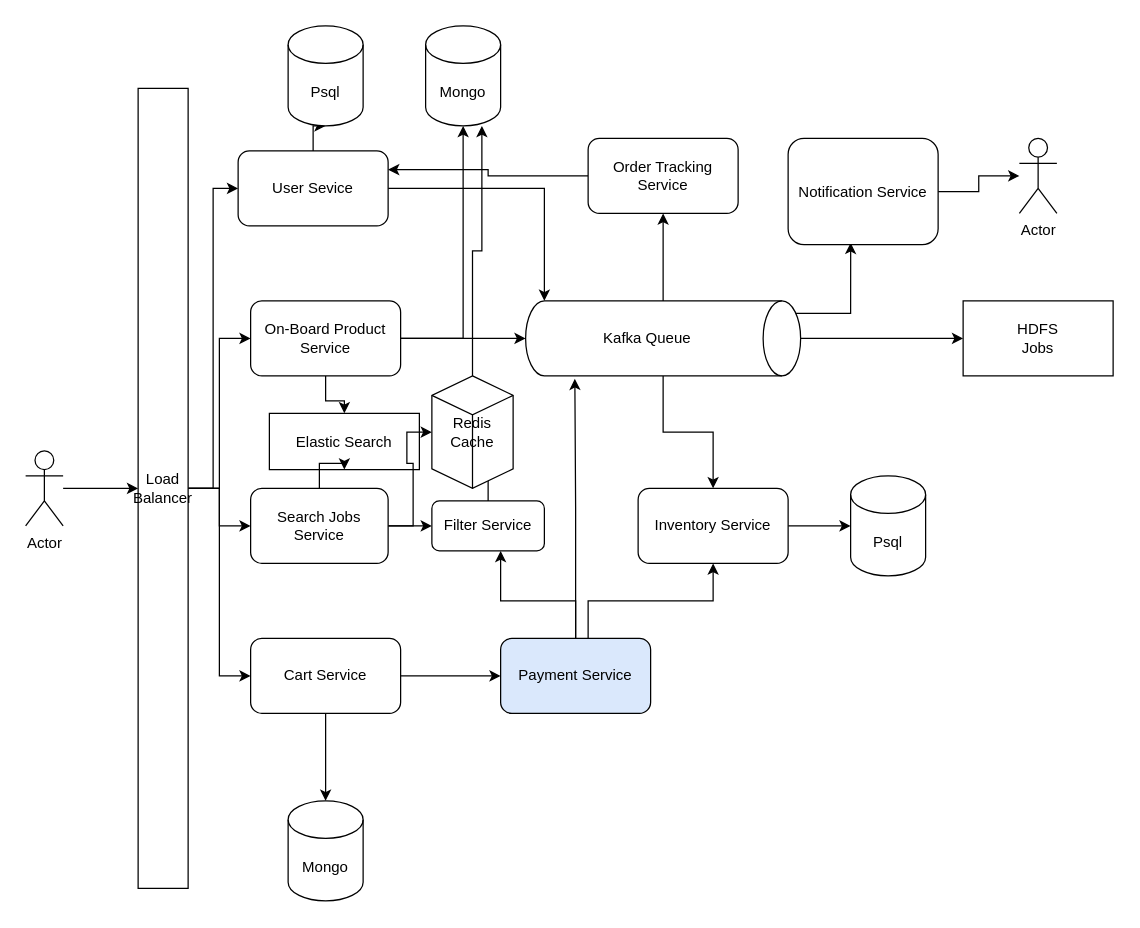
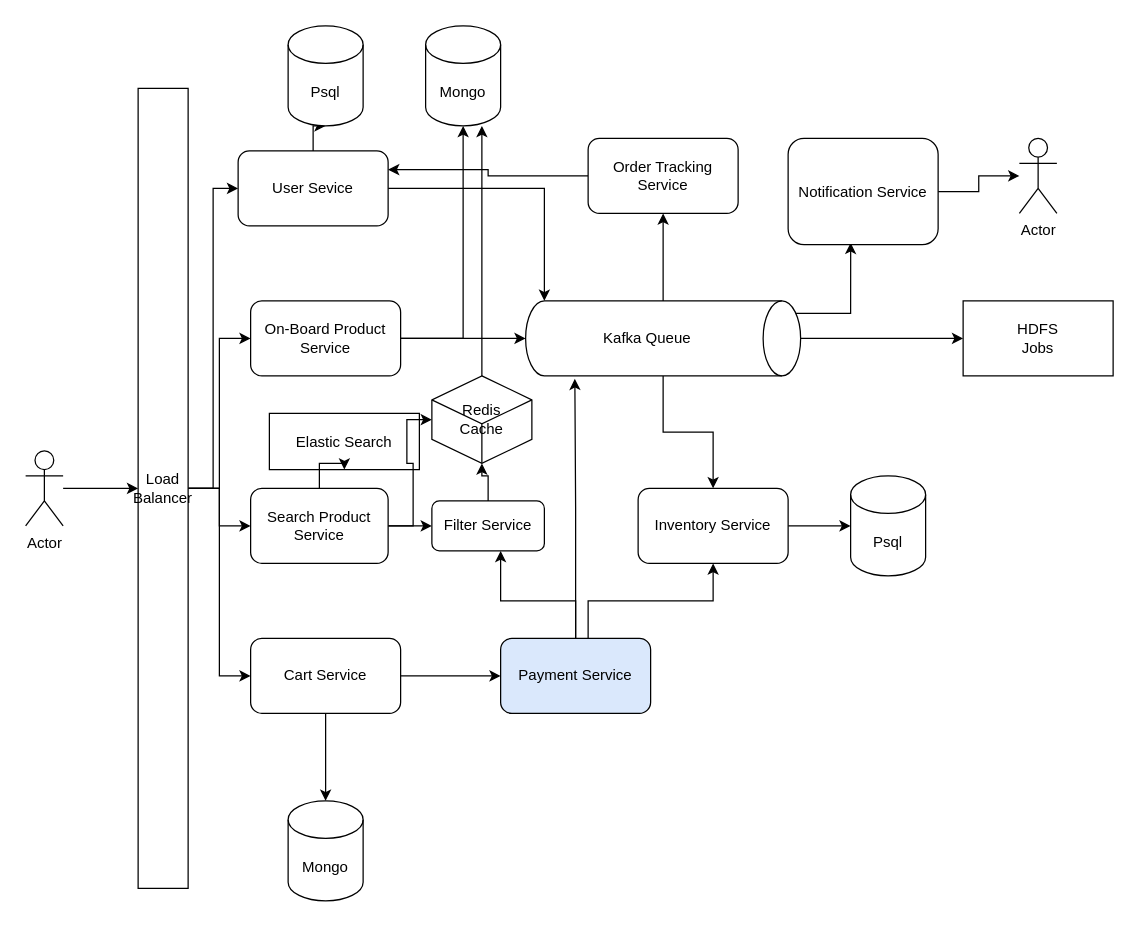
  <mxCell id="0" />
  <mxCell id="1" parent="0" />
  <mxCell id="2" value="" style="edgeStyle=orthogonalEdgeStyle;rounded=0;orthogonalLoop=1;jettySize=auto;html=1;" edge="1" parent="1" source="3" target="8"><mxGeometry relative="1" as="geometry" /></mxCell>
  <mxCell id="3" value="Actor" style="shape=umlActor;verticalLabelPosition=bottom;verticalAlign=top;html=1;outlineConnect=0;" vertex="1" parent="1"><mxGeometry x="20" y="360" width="30" height="60" as="geometry" /></mxCell>
  <mxCell id="4" style="edgeStyle=orthogonalEdgeStyle;rounded=0;orthogonalLoop=1;jettySize=auto;html=1;entryX=0;entryY=0.5;entryDx=0;entryDy=0;" edge="1" parent="1" source="8" target="11"><mxGeometry relative="1" as="geometry" /></mxCell>
  <mxCell id="5" style="edgeStyle=orthogonalEdgeStyle;rounded=0;orthogonalLoop=1;jettySize=auto;html=1;" edge="1" parent="1" source="8" target="15"><mxGeometry relative="1" as="geometry" /></mxCell>
  <mxCell id="6" style="edgeStyle=orthogonalEdgeStyle;rounded=0;orthogonalLoop=1;jettySize=auto;html=1;entryX=0;entryY=0.5;entryDx=0;entryDy=0;" edge="1" parent="1" source="8" target="30"><mxGeometry relative="1" as="geometry" /></mxCell>
  <mxCell id="7" style="edgeStyle=orthogonalEdgeStyle;rounded=0;orthogonalLoop=1;jettySize=auto;html=1;" edge="1" parent="1" source="8" target="33"><mxGeometry relative="1" as="geometry" /></mxCell>
  <mxCell id="8" value="Load Balancer" style="rounded=0;whiteSpace=wrap;html=1;direction=south;" vertex="1" parent="1"><mxGeometry x="110" y="70" width="40" height="640" as="geometry" /></mxCell>
  <mxCell id="9" value="" style="edgeStyle=orthogonalEdgeStyle;rounded=0;orthogonalLoop=1;jettySize=auto;html=1;" edge="1" parent="1" source="11" target="16"><mxGeometry relative="1" as="geometry" /></mxCell>
  <mxCell id="10" style="edgeStyle=orthogonalEdgeStyle;rounded=0;orthogonalLoop=1;jettySize=auto;html=1;entryX=0;entryY=1;entryDx=0;entryDy=-15;entryPerimeter=0;" edge="1" parent="1" source="11" target="22"><mxGeometry relative="1" as="geometry" /></mxCell>
  <mxCell id="11" value="User Sevice" style="rounded=1;whiteSpace=wrap;html=1;" vertex="1" parent="1"><mxGeometry x="190" y="120" width="120" height="60" as="geometry" /></mxCell>
  <mxCell id="12" value="" style="edgeStyle=orthogonalEdgeStyle;rounded=0;orthogonalLoop=1;jettySize=auto;html=1;" edge="1" parent="1" source="15" target="17"><mxGeometry relative="1" as="geometry" /></mxCell>
  <mxCell id="13" style="edgeStyle=orthogonalEdgeStyle;rounded=0;orthogonalLoop=1;jettySize=auto;html=1;" edge="1" parent="1" source="15" target="22"><mxGeometry relative="1" as="geometry" /></mxCell>
- <mxCell id="14" value="" style="edgeStyle=orthogonalEdgeStyle;rounded=0;orthogonalLoop=1;jettySize=auto;html=1;" edge="1" parent="1" source="15" target="26"><mxGeometry relative="1" as="geometry" /></mxCell>
  <mxCell id="15" value="On-Board Product Service" style="rounded=1;whiteSpace=wrap;html=1;" vertex="1" parent="1"><mxGeometry x="200" y="240" width="120" height="60" as="geometry" /></mxCell>
  <mxCell id="16" value="Psql" style="shape=cylinder3;whiteSpace=wrap;html=1;boundedLbl=1;backgroundOutline=1;size=15;" vertex="1" parent="1"><mxGeometry x="230" width="60" height="80" as="geometry" y="20" /></mxCell>
  <mxCell id="17" value="Mongo" style="shape=cylinder3;whiteSpace=wrap;html=1;boundedLbl=1;backgroundOutline=1;size=15;" vertex="1" parent="1"><mxGeometry x="340" width="60" height="80" as="geometry" y="20" /></mxCell>
  <mxCell id="18" value="" style="edgeStyle=orthogonalEdgeStyle;rounded=0;orthogonalLoop=1;jettySize=auto;html=1;" edge="1" parent="1" source="22" target="24"><mxGeometry relative="1" as="geometry" /></mxCell>
  <mxCell id="19" value="" style="edgeStyle=orthogonalEdgeStyle;rounded=0;orthogonalLoop=1;jettySize=auto;html=1;" edge="1" parent="1" source="22" target="40"><mxGeometry relative="1" as="geometry" /></mxCell>
  <mxCell id="20" value="" style="edgeStyle=orthogonalEdgeStyle;rounded=0;orthogonalLoop=1;jettySize=auto;html=1;" edge="1" parent="1" source="22" target="45"><mxGeometry relative="1" as="geometry" /></mxCell>
  <mxCell id="21" style="edgeStyle=orthogonalEdgeStyle;rounded=0;orthogonalLoop=1;jettySize=auto;html=1;entryX=0.417;entryY=0.983;entryDx=0;entryDy=0;entryPerimeter=0;exitX=0.145;exitY=0;exitDx=0;exitDy=4.35;exitPerimeter=0;" edge="1" parent="1" source="22" target="47"><mxGeometry relative="1" as="geometry"><Array as="points"><mxPoint x="636" y="250" /><mxPoint x="680" y="250" /></Array></mxGeometry></mxCell>
  <mxCell id="22" value="Kafka Queue" style="shape=cylinder3;whiteSpace=wrap;html=1;boundedLbl=1;backgroundOutline=1;size=15;direction=south;" vertex="1" parent="1"><mxGeometry x="420" y="240" width="220" height="60" as="geometry" /></mxCell>
  <mxCell id="23" value="" style="edgeStyle=orthogonalEdgeStyle;rounded=0;orthogonalLoop=1;jettySize=auto;html=1;" edge="1" parent="1" source="24" target="25"><mxGeometry relative="1" as="geometry" /></mxCell>
  <mxCell id="24" value="Inventory Service" style="rounded=1;whiteSpace=wrap;html=1;" vertex="1" parent="1"><mxGeometry x="510" y="390" width="120" height="60" as="geometry" /></mxCell>
  <mxCell id="25" value="Psql" style="shape=cylinder3;whiteSpace=wrap;html=1;boundedLbl=1;backgroundOutline=1;size=15;" vertex="1" parent="1"><mxGeometry x="680" y="380" width="60" height="80" as="geometry" /></mxCell>
  <mxCell id="26" value="Elastic Search" style="rounded=0;whiteSpace=wrap;html=1;" vertex="1" parent="1"><mxGeometry x="215" y="330" width="120" height="45" as="geometry" /></mxCell>
  <mxCell id="27" value="" style="edgeStyle=orthogonalEdgeStyle;rounded=0;orthogonalLoop=1;jettySize=auto;html=1;" edge="1" parent="1" source="30" target="42"><mxGeometry relative="1" as="geometry" /></mxCell>
  <mxCell id="28" style="edgeStyle=orthogonalEdgeStyle;rounded=0;orthogonalLoop=1;jettySize=auto;html=1;entryX=0;entryY=0.5;entryDx=0;entryDy=0;entryPerimeter=0;" edge="1" parent="1" source="30" target="44"><mxGeometry relative="1" as="geometry" /></mxCell>
  <mxCell id="29" value="" style="edgeStyle=orthogonalEdgeStyle;rounded=0;orthogonalLoop=1;jettySize=auto;html=1;" edge="1" parent="1" source="30" target="26"><mxGeometry relative="1" as="geometry" /></mxCell>
- <mxCell id="30" value="Search Jobs Service" style="rounded=1;whiteSpace=wrap;html=1;" vertex="1" parent="1"><mxGeometry x="200" y="390" width="110" height="60" as="geometry" /></mxCell>
+ <mxCell id="30" value="Search Product Service" style="rounded=1;whiteSpace=wrap;html=1;" vertex="1" parent="1"><mxGeometry x="200" y="390" width="110" height="60" as="geometry" /></mxCell>
  <mxCell id="31" value="" style="edgeStyle=orthogonalEdgeStyle;rounded=0;orthogonalLoop=1;jettySize=auto;html=1;" edge="1" parent="1" source="33" target="34"><mxGeometry relative="1" as="geometry" /></mxCell>
  <mxCell id="32" value="" style="edgeStyle=orthogonalEdgeStyle;rounded=0;orthogonalLoop=1;jettySize=auto;html=1;" edge="1" parent="1" source="33" target="38"><mxGeometry relative="1" as="geometry" /></mxCell>
  <mxCell id="33" value="Cart Service" style="rounded=1;whiteSpace=wrap;html=1;" vertex="1" parent="1"><mxGeometry x="200" y="510" width="120" height="60" as="geometry" /></mxCell>
  <mxCell id="34" value="Mongo" style="shape=cylinder3;whiteSpace=wrap;html=1;boundedLbl=1;backgroundOutline=1;size=15;" vertex="1" parent="1"><mxGeometry x="230" y="640" width="60" height="80" as="geometry" /></mxCell>
  <mxCell id="35" value="" style="edgeStyle=orthogonalEdgeStyle;rounded=0;orthogonalLoop=1;jettySize=auto;html=1;" edge="1" parent="1" source="38" target="24"><mxGeometry relative="1" as="geometry"><Array as="points"><mxPoint x="470" y="480" /><mxPoint x="570" y="480" /></Array></mxGeometry></mxCell>
  <mxCell id="36" style="edgeStyle=orthogonalEdgeStyle;rounded=0;orthogonalLoop=1;jettySize=auto;html=1;entryX=1.039;entryY=0.821;entryDx=0;entryDy=0;entryPerimeter=0;" edge="1" parent="1" source="38" target="22"><mxGeometry relative="1" as="geometry" /></mxCell>
  <mxCell id="37" style="edgeStyle=orthogonalEdgeStyle;rounded=0;orthogonalLoop=1;jettySize=auto;html=1;" edge="1" parent="1" source="38" target="42"><mxGeometry relative="1" as="geometry"><mxPoint x="400" y="450" as="targetPoint" /><Array as="points"><mxPoint x="460" y="480" /><mxPoint x="400" y="480" /></Array></mxGeometry></mxCell>
  <mxCell id="38" value="Payment Service" style="whiteSpace=wrap;html=1;rounded=1;fillColor=#dae8fc;" vertex="1" parent="1"><mxGeometry x="400" y="510" width="120" height="60" as="geometry" /></mxCell>
  <mxCell id="39" style="edgeStyle=orthogonalEdgeStyle;rounded=0;orthogonalLoop=1;jettySize=auto;html=1;entryX=1;entryY=0.25;entryDx=0;entryDy=0;" edge="1" parent="1" source="40" target="11"><mxGeometry relative="1" as="geometry" /></mxCell>
  <mxCell id="40" value="Order Tracking Service" style="rounded=1;whiteSpace=wrap;html=1;" vertex="1" parent="1"><mxGeometry x="470" y="110" width="120" height="60" as="geometry" /></mxCell>
  <mxCell id="41" value="" style="edgeStyle=orthogonalEdgeStyle;rounded=0;orthogonalLoop=1;jettySize=auto;html=1;" edge="1" parent="1" source="42" target="44"><mxGeometry relative="1" as="geometry" /></mxCell>
  <mxCell id="42" value="Filter Service" style="rounded=1;whiteSpace=wrap;html=1;" vertex="1" parent="1"><mxGeometry x="345" y="400" width="90" height="40" as="geometry" /></mxCell>
  <mxCell id="43" style="edgeStyle=orthogonalEdgeStyle;rounded=0;orthogonalLoop=1;jettySize=auto;html=1;entryX=0.75;entryY=1;entryDx=0;entryDy=0;entryPerimeter=0;" edge="1" parent="1" source="44" target="17"><mxGeometry relative="1" as="geometry" /></mxCell>
- <mxCell id="44" value="Redis&lt;br&gt;Cache" style="html=1;whiteSpace=wrap;shape=isoCube2;backgroundOutline=1;isoAngle=15;" vertex="1" parent="1"><mxGeometry x="345" y="300" width="65" height="90" as="geometry" /></mxCell>
+ <mxCell id="44" value="Redis&lt;br&gt;Cache" style="html=1;whiteSpace=wrap;shape=isoCube2;backgroundOutline=1;isoAngle=15;" vertex="1" parent="1"><mxGeometry x="345" y="300" width="80" height="70" as="geometry" /></mxCell>
  <mxCell id="45" value="HDFS&lt;br&gt;Jobs" style="whiteSpace=wrap;html=1;" vertex="1" parent="1"><mxGeometry x="770" y="240" width="120" height="60" as="geometry" /></mxCell>
  <mxCell id="46" value="" style="edgeStyle=orthogonalEdgeStyle;rounded=0;orthogonalLoop=1;jettySize=auto;html=1;" edge="1" parent="1" source="47" target="48"><mxGeometry relative="1" as="geometry" /></mxCell>
  <mxCell id="47" value="Notification Service" style="rounded=1;whiteSpace=wrap;html=1;" vertex="1" parent="1"><mxGeometry x="630" y="110" width="120" height="85" as="geometry" /></mxCell>
  <mxCell id="48" value="Actor" style="shape=umlActor;verticalLabelPosition=bottom;verticalAlign=top;html=1;outlineConnect=0;" vertex="1" parent="1"><mxGeometry x="815" y="110" width="30" height="60" as="geometry" /></mxCell>
